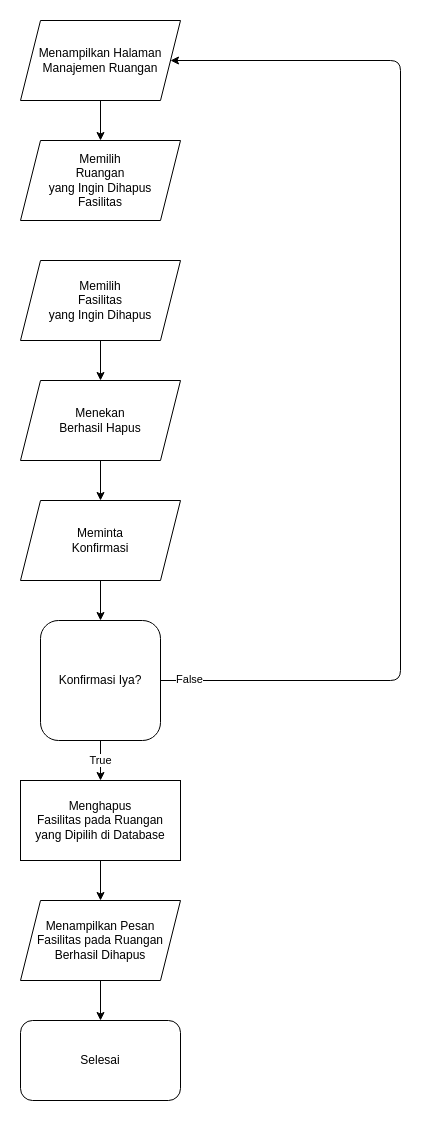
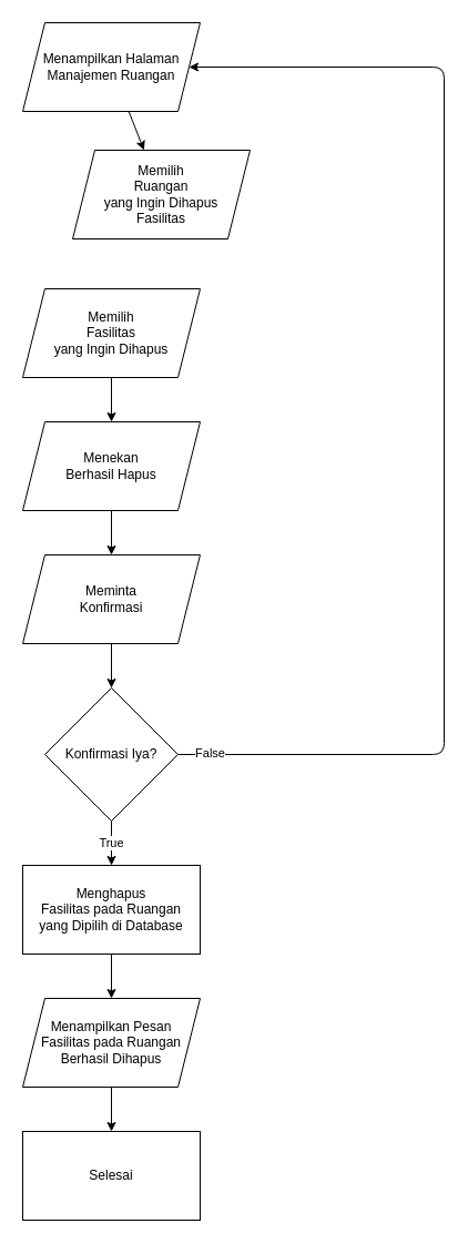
  <mxCell id="0" />
  <mxCell id="1" parent="0" />
  <mxCell id="2" value="" style="edgeStyle=none;html=1;" parent="1" source="3" target="19" edge="1"><mxGeometry relative="1" as="geometry" /></mxCell>
  <mxCell id="3" value="Menampilkan Halaman&lt;br&gt;Manajemen Ruangan" style="shape=parallelogram;perimeter=parallelogramPerimeter;whiteSpace=wrap;html=1;fixedSize=1;" parent="1" vertex="1"><mxGeometry x="20" y="20" width="160" height="80" as="geometry" /></mxCell>
  <mxCell id="4" style="edgeStyle=orthogonalEdgeStyle;html=1;entryX=0.5;entryY=0;entryDx=0;entryDy=0;" parent="1" source="5" target="7" edge="1"><mxGeometry relative="1" as="geometry"><mxPoint x="100" y="380" as="targetPoint" /></mxGeometry></mxCell>
  <mxCell id="5" value="Memilih&lt;br&gt;Fasilitas&lt;br&gt;yang Ingin&amp;nbsp;Dihapus" style="shape=parallelogram;perimeter=parallelogramPerimeter;whiteSpace=wrap;html=1;fixedSize=1;" parent="1" vertex="1"><mxGeometry x="20" y="260" width="160" height="80" as="geometry" /></mxCell>
  <mxCell id="6" value="" style="edgeStyle=orthogonalEdgeStyle;html=1;" parent="1" source="7" target="9" edge="1"><mxGeometry relative="1" as="geometry" /></mxCell>
  <mxCell id="7" value="Menekan&lt;br&gt;Berhasil&amp;nbsp;Hapus" style="shape=parallelogram;perimeter=parallelogramPerimeter;whiteSpace=wrap;html=1;fixedSize=1;" parent="1" vertex="1"><mxGeometry x="20" y="380" width="160" height="80" as="geometry" /></mxCell>
  <mxCell id="8" value="" style="edgeStyle=orthogonalEdgeStyle;html=1;" parent="1" source="9" target="12" edge="1"><mxGeometry relative="1" as="geometry" /></mxCell>
  <mxCell id="9" value="Meminta&lt;br&gt;Konfirmasi" style="shape=parallelogram;perimeter=parallelogramPerimeter;whiteSpace=wrap;html=1;fixedSize=1;" parent="1" vertex="1"><mxGeometry x="20" y="500" width="160" height="80" as="geometry" /></mxCell>
  <mxCell id="10" style="edgeStyle=orthogonalEdgeStyle;html=1;entryX=1;entryY=0.5;entryDx=0;entryDy=0;" parent="1" source="12" target="3" edge="1"><mxGeometry relative="1" as="geometry"><Array as="points"><mxPoint x="400" y="680" /><mxPoint x="400" y="60" /></Array></mxGeometry></mxCell>
  <mxCell id="11" value="False" style="edgeLabel;html=1;align=center;verticalAlign=middle;resizable=0;points=[];" parent="10" vertex="1" connectable="0"><mxGeometry x="-0.948" y="2" relative="1" as="geometry"><mxPoint as="offset" /></mxGeometry></mxCell>
- <mxCell id="12" value="Konfirmasi Iya?" style="whiteSpace=wrap;html=1;rounded=1;" parent="1" vertex="1"><mxGeometry x="40" y="620" width="120" height="120" as="geometry" /></mxCell>
+ <mxCell id="12" value="Konfirmasi Iya?" style="rhombus;whiteSpace=wrap;html=1;" parent="1" vertex="1"><mxGeometry x="40" y="620" width="120" height="120" as="geometry" /></mxCell>
  <mxCell id="13" value="True" style="edgeStyle=orthogonalEdgeStyle;html=1;entryX=0.5;entryY=0;entryDx=0;entryDy=0;exitX=0.5;exitY=1;exitDx=0;exitDy=0;" parent="1" source="12" target="15" edge="1"><mxGeometry relative="1" as="geometry"><mxPoint x="100" y="1060" as="targetPoint" /><mxPoint x="100" y="1020" as="sourcePoint" /></mxGeometry></mxCell>
  <mxCell id="14" value="" style="edgeStyle=orthogonalEdgeStyle;html=1;" parent="1" source="15" target="17" edge="1"><mxGeometry relative="1" as="geometry" /></mxCell>
  <mxCell id="15" value="Menghapus&lt;br&gt;Fasilitas pada Ruangan &lt;br&gt;yang Dipilih di Database" style="rounded=0;whiteSpace=wrap;html=1;" parent="1" vertex="1"><mxGeometry x="20" y="780" width="160" height="80" as="geometry" /></mxCell>
  <mxCell id="16" value="" style="edgeStyle=orthogonalEdgeStyle;html=1;" parent="1" source="17" target="18" edge="1"><mxGeometry relative="1" as="geometry" /></mxCell>
  <mxCell id="17" value="Menampilkan Pesan&lt;br&gt;Fasilitas pada Ruangan&lt;br&gt;Berhasil Dihapus" style="shape=parallelogram;perimeter=parallelogramPerimeter;whiteSpace=wrap;html=1;fixedSize=1;" parent="1" vertex="1"><mxGeometry x="20" y="900" width="160" height="80" as="geometry" /></mxCell>
- <mxCell id="18" value="Selesai" style="rounded=1;whiteSpace=wrap;html=1;" parent="1" vertex="1"><mxGeometry x="20" y="1020" width="160" height="80" as="geometry" /></mxCell>
- <mxCell id="19" value="Memilih&lt;br&gt;Ruangan &lt;br&gt;yang Ingin Dihapus&lt;br&gt;Fasilitas" style="shape=parallelogram;perimeter=parallelogramPerimeter;whiteSpace=wrap;html=1;fixedSize=1;" parent="1" vertex="1"><mxGeometry x="20" y="140" width="160" height="80" as="geometry" /></mxCell>
+ <mxCell id="18" value="Selesai" style="whiteSpace=wrap;html=1;rounded=0;" parent="1" vertex="1"><mxGeometry x="20" y="1020" width="160" height="80" as="geometry" /></mxCell>
+ <mxCell id="19" value="Memilih&lt;br&gt;Ruangan &lt;br&gt;yang Ingin Dihapus&lt;br&gt;Fasilitas" style="shape=parallelogram;perimeter=parallelogramPerimeter;whiteSpace=wrap;html=1;fixedSize=1;" parent="1" vertex="1"><mxGeometry x="65" y="135" width="160" height="80" as="geometry" /></mxCell>
